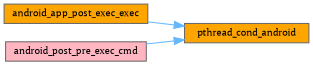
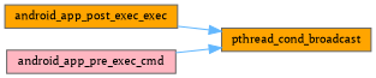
  digraph {
    fontname="PT Serif"
    rankdir=RL
    node [color=grey40 fillcolor=orange fontname="PT Serif" fontsize=10 shape=box style=filled]
    edge [color=steelblue1 dir=back fontname="PT Serif" fontsize=10 labelfontname=Helvetica labelfontsize=10 style=solid]
-   n1 [color=gray40 fontcolor=black height=0.2 label=pthread_cond_android width=0.4]
+   n1 [color=gray40 fontcolor=black height=0.2 label=pthread_cond_broadcast width=0.4]
    n2 [height=0.2 label=android_app_post_exec_exec width=0.4]
-   n3 [fillcolor=lightpink height=0.2 label=android_post_pre_exec_cmd width=0.4]
+   n3 [fillcolor=lightpink height=0.2 label=android_app_pre_exec_cmd width=0.4]
    n1 -> n2
    n1 -> n3
  }
